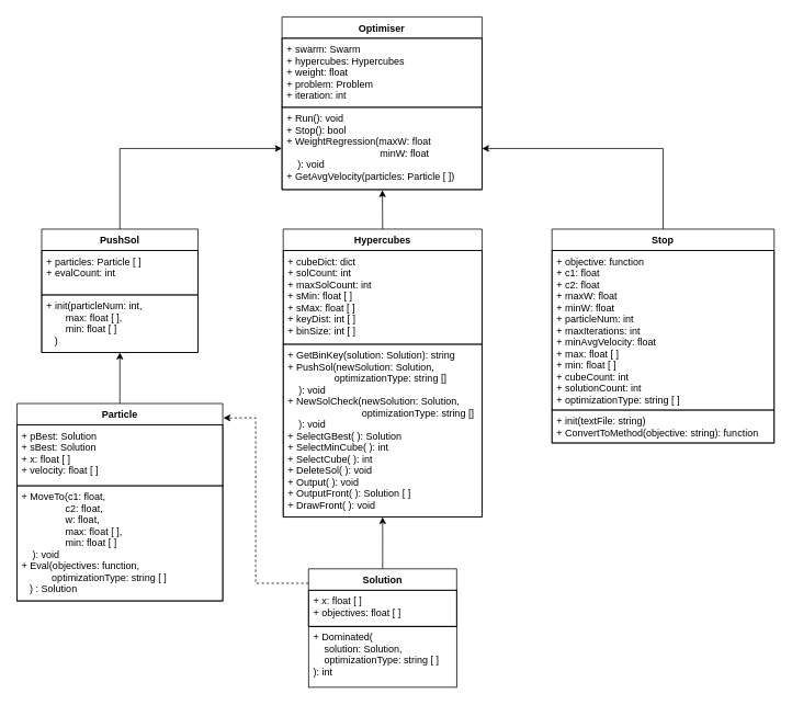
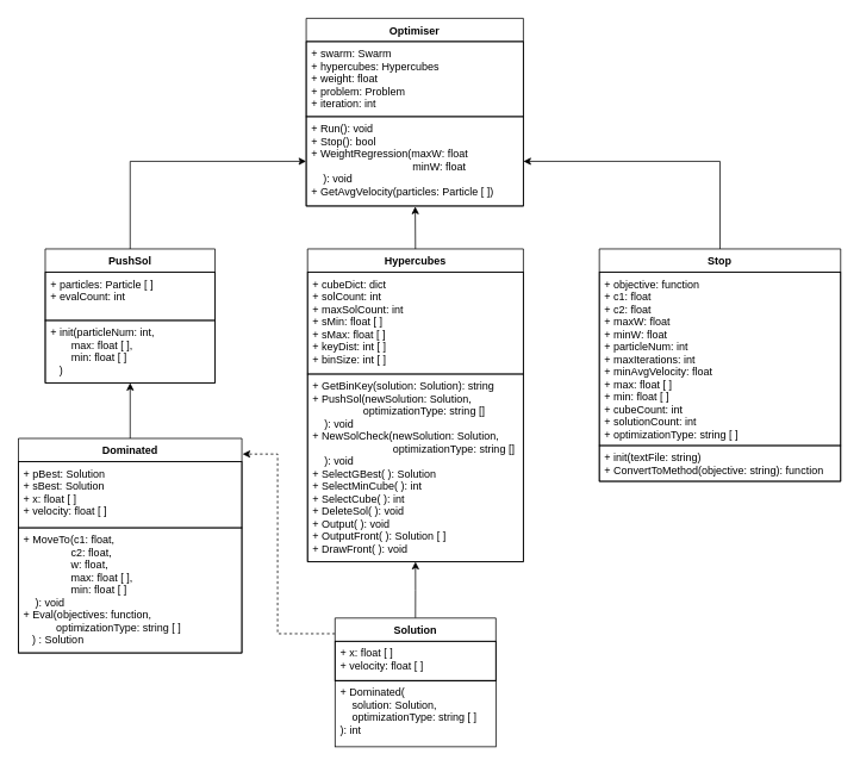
  <mxCell id="0" />
  <mxCell id="1" parent="0" />
  <mxCell id="2" value="+ Dominated(&#10;    solution: Solution,&#10;    optimizationType: string [ ]&#10;): int&#10;" style="text;fillColor=none;align=left;verticalAlign=top;spacingLeft=4;spacingRight=4;overflow=hidden;rotatable=0;points=[[0,0.5],[1,0.5]];portConstraint=eastwest;strokeColor=#000000;fontColor=#000000;" parent="1" vertex="1"><mxGeometry x="374.25" y="761" width="180" height="74" as="geometry" /></mxCell>
  <mxCell id="3" style="edgeStyle=orthogonalEdgeStyle;rounded=0;orthogonalLoop=1;jettySize=auto;html=1;exitX=0.5;exitY=0;exitDx=0;exitDy=0;fontColor=#000000;strokeColor=#000000;endArrow=classic;endFill=1;" parent="1" source="17" target="25" edge="1"><mxGeometry relative="1" as="geometry" /></mxCell>
  <mxCell id="4" style="edgeStyle=orthogonalEdgeStyle;rounded=0;orthogonalLoop=1;jettySize=auto;html=1;exitX=0.5;exitY=0;exitDx=0;exitDy=0;entryX=1;entryY=0.5;entryDx=0;entryDy=0;endArrow=classic;endFill=1;strokeColor=#000000;fontColor=#000000;" parent="1" source="12" target="25" edge="1"><mxGeometry relative="1" as="geometry" /></mxCell>
  <mxCell id="5" style="edgeStyle=orthogonalEdgeStyle;rounded=0;orthogonalLoop=1;jettySize=auto;html=1;exitX=0.5;exitY=0;exitDx=0;exitDy=0;endArrow=classic;endFill=1;strokeColor=#000000;fontColor=#000000;" parent="1" source="15" edge="1"><mxGeometry relative="1" as="geometry"><mxPoint x="464.25" y="628" as="targetPoint" /></mxGeometry></mxCell>
  <mxCell id="6" style="edgeStyle=orthogonalEdgeStyle;rounded=0;orthogonalLoop=1;jettySize=auto;html=1;exitX=0.5;exitY=0;exitDx=0;exitDy=0;entryX=0.5;entryY=1;entryDx=0;entryDy=0;entryPerimeter=0;endArrow=classic;endFill=1;strokeColor=#000000;fontColor=#000000;" parent="1" source="20" target="19" edge="1"><mxGeometry relative="1" as="geometry" /></mxCell>
  <mxCell id="7" style="edgeStyle=orthogonalEdgeStyle;rounded=0;orthogonalLoop=1;jettySize=auto;html=1;exitX=0;exitY=0.25;exitDx=0;exitDy=0;endArrow=classic;endFill=1;strokeColor=#000000;fontColor=#000000;entryX=1.003;entryY=0.073;entryDx=0;entryDy=0;entryPerimeter=0;dashed=1;" parent="1" source="15" target="20" edge="1"><mxGeometry relative="1" as="geometry"><mxPoint x="290" y="552" as="targetPoint" /><Array as="points"><mxPoint x="310" y="709" /><mxPoint x="310" y="508" /><mxPoint x="271" y="508" /></Array></mxGeometry></mxCell>
  <mxCell id="8" value="" style="endArrow=classic;html=1;exitX=0.5;exitY=0;exitDx=0;exitDy=0;entryX=0.502;entryY=1.006;entryDx=0;entryDy=0;entryPerimeter=0;" edge="1" parent="1" source="9" target="25"><mxGeometry width="50" height="50" relative="1" as="geometry"><mxPoint x="440" y="290" as="sourcePoint" /><mxPoint x="465" y="230" as="targetPoint" /></mxGeometry></mxCell>
  <mxCell id="9" value="Hypercubes" style="swimlane;fontStyle=1;align=center;verticalAlign=top;childLayout=stackLayout;horizontal=1;startSize=26;horizontalStack=0;resizeParent=1;resizeParentMax=0;resizeLast=0;collapsible=1;marginBottom=0;strokeColor=#000000;" parent="1" vertex="1"><mxGeometry x="343.5" y="278" width="241.5" height="350" as="geometry" /></mxCell>
  <mxCell id="10" value="+ cubeDict: dict&#10;+ solCount: int&#10;+ maxSolCount: int&#10;+ sMin: float [ ]&#10;+ sMax: float [ ]&#10;+ keyDist: int [ ]&#10;+ binSize: int [ ]" style="text;fillColor=none;align=left;verticalAlign=top;spacingLeft=4;spacingRight=4;overflow=hidden;rotatable=0;points=[[0,0.5],[1,0.5]];portConstraint=eastwest;fontColor=#000000;strokeColor=#000000;" parent="9" vertex="1"><mxGeometry y="26" width="241.5" height="114" as="geometry" /></mxCell>
  <mxCell id="11" value="+ GetBinKey(solution: Solution): string&#10;+ PushSol(newSolution: Solution, &#10;                 optimizationType: string []&#10;    ): void&#10;+ NewSolCheck(newSolution: Solution, &#10;                           optimizationType: string []&#10;    ): void&#10;+ SelectGBest( ): Solution&#10;+ SelectMinCube( ): int&#10;+ SelectCube( ): int&#10;+ DeleteSol( ): void&#10;+ Output( ): void&#10;+ OutputFront( ): Solution [ ]&#10;+ DrawFront( ): void" style="text;fillColor=none;align=left;verticalAlign=top;spacingLeft=4;spacingRight=4;overflow=hidden;rotatable=0;points=[[0,0.5],[1,0.5]];portConstraint=eastwest;fontColor=#000000;strokeColor=#000000;" parent="9" vertex="1"><mxGeometry y="140" width="241.5" height="210" as="geometry" /></mxCell>
  <mxCell id="12" value="Stop" style="swimlane;fontStyle=1;align=center;verticalAlign=top;childLayout=stackLayout;horizontal=1;startSize=26;horizontalStack=0;resizeParent=1;resizeParentMax=0;resizeLast=0;collapsible=1;marginBottom=0;" parent="1" vertex="1"><mxGeometry x="670" y="278" width="270" height="260" as="geometry" /></mxCell>
  <mxCell id="13" value="+ objective: function&#10;+ c1: float&#10;+ c2: float&#10;+ maxW: float&#10;+ minW: float&#10;+ particleNum: int&#10;+ maxIterations: int&#10;+ minAvgVelocity: float&#10;+ max: float [ ]&#10;+ min: float [ ]&#10;+ cubeCount: int&#10;+ solutionCount: int&#10;+ optimizationType: string [ ]" style="text;fillColor=none;align=left;verticalAlign=top;spacingLeft=4;spacingRight=4;overflow=hidden;rotatable=0;points=[[0,0.5],[1,0.5]];portConstraint=eastwest;fontColor=#000000;strokeColor=#000000;" parent="12" vertex="1"><mxGeometry y="26" width="270" height="194" as="geometry" /></mxCell>
  <mxCell id="14" value="+ init(textFile: string)&#10;+ ConvertToMethod(objective: string): function" style="text;fillColor=none;align=left;verticalAlign=top;spacingLeft=4;spacingRight=4;overflow=hidden;rotatable=0;points=[[0,0.5],[1,0.5]];portConstraint=eastwest;fontColor=#000000;strokeColor=#000000;" parent="12" vertex="1"><mxGeometry y="220" width="270" height="40" as="geometry" /></mxCell>
  <mxCell id="15" value="Solution" style="swimlane;fontStyle=1;align=center;verticalAlign=top;childLayout=stackLayout;horizontal=1;startSize=26;horizontalStack=0;resizeParent=1;resizeParentMax=0;resizeLast=0;collapsible=1;marginBottom=0;strokeColor=#000000;" parent="1" vertex="1"><mxGeometry x="374.25" y="691" width="180" height="70" as="geometry" /></mxCell>
- <mxCell id="16" value="+ x: float [ ]&#10;+ objectives: float [ ] " style="text;fillColor=none;align=left;verticalAlign=top;spacingLeft=4;spacingRight=4;overflow=hidden;rotatable=0;points=[[0,0.5],[1,0.5]];portConstraint=eastwest;strokeColor=#000000;fontColor=#000000;" parent="15" vertex="1"><mxGeometry y="26" width="180" height="44" as="geometry" /></mxCell>
+ <mxCell id="16" value="+ x: float [ ]&#10;+ velocity: float [ ] " style="text;fillColor=none;align=left;verticalAlign=top;spacingLeft=4;spacingRight=4;overflow=hidden;rotatable=0;points=[[0,0.5],[1,0.5]];portConstraint=eastwest;strokeColor=#000000;fontColor=#000000;" parent="15" vertex="1"><mxGeometry y="26" width="180" height="44" as="geometry" /></mxCell>
  <mxCell id="17" value="PushSol" style="swimlane;fontStyle=1;align=center;verticalAlign=top;childLayout=stackLayout;horizontal=1;startSize=26;horizontalStack=0;resizeParent=1;resizeParentMax=0;resizeLast=0;collapsible=1;marginBottom=0;" parent="1" vertex="1"><mxGeometry x="50" y="278" width="190" height="150" as="geometry" /></mxCell>
  <mxCell id="18" value="+ particles: Particle [ ] &#10;+ evalCount: int" style="text;fillColor=none;align=left;verticalAlign=top;spacingLeft=4;spacingRight=4;overflow=hidden;rotatable=0;points=[[0,0.5],[1,0.5]];portConstraint=eastwest;fontColor=#000000;strokeColor=#000000;" parent="17" vertex="1"><mxGeometry y="26" width="190" height="54" as="geometry" /></mxCell>
  <mxCell id="19" value="+ init(particleNum: int, &#10;       max: float [ ],&#10;       min: float [ ]&#10;   )" style="text;fillColor=none;align=left;verticalAlign=top;spacingLeft=4;spacingRight=4;overflow=hidden;rotatable=0;points=[[0,0.5],[1,0.5]];portConstraint=eastwest;fontColor=#000000;strokeColor=#000000;" parent="17" vertex="1"><mxGeometry y="80" width="190" height="70" as="geometry" /></mxCell>
- <mxCell id="20" value="Particle" style="swimlane;fontStyle=1;align=center;verticalAlign=top;childLayout=stackLayout;horizontal=1;startSize=26;horizontalStack=0;resizeParent=1;resizeParentMax=0;resizeLast=0;collapsible=1;marginBottom=0;strokeColor=#000000;" parent="1" vertex="1"><mxGeometry x="20" y="490" width="250" height="240" as="geometry" /></mxCell>
+ <mxCell id="20" value="Dominated" style="swimlane;fontStyle=1;align=center;verticalAlign=top;childLayout=stackLayout;horizontal=1;startSize=26;horizontalStack=0;resizeParent=1;resizeParentMax=0;resizeLast=0;collapsible=1;marginBottom=0;strokeColor=#000000;" parent="1" vertex="1"><mxGeometry x="20" y="490" width="250" height="240" as="geometry" /></mxCell>
  <mxCell id="21" value="+ pBest: Solution&#10;+ sBest: Solution&#10;+ x: float [ ]&#10;+ velocity: float [ ]" style="text;fillColor=none;align=left;verticalAlign=top;spacingLeft=4;spacingRight=4;overflow=hidden;rotatable=0;points=[[0,0.5],[1,0.5]];portConstraint=eastwest;fontColor=#000000;strokeColor=#000000;" parent="20" vertex="1"><mxGeometry y="26" width="250" height="74" as="geometry" /></mxCell>
  <mxCell id="22" value="+ MoveTo(c1: float, &#10;                c2: float, &#10;                w: float, &#10;                max: float [ ], &#10;                min: float [ ]&#10;    ): void&#10;+ Eval(objectives: function, &#10;           optimizationType: string [ ]&#10;   ) : Solution" style="text;fillColor=none;align=left;verticalAlign=top;spacingLeft=4;spacingRight=4;overflow=hidden;rotatable=0;points=[[0,0.5],[1,0.5]];portConstraint=eastwest;fontColor=#000000;strokeColor=#000000;" parent="20" vertex="1"><mxGeometry y="100" width="250" height="140" as="geometry" /></mxCell>
  <mxCell id="23" value="Optimiser" style="swimlane;fontStyle=1;align=center;verticalAlign=top;childLayout=stackLayout;horizontal=1;startSize=26;horizontalStack=0;resizeParent=1;resizeParentMax=0;resizeLast=0;collapsible=1;marginBottom=0;" parent="1" vertex="1"><mxGeometry x="342" width="243" height="210" as="geometry" y="20" /></mxCell>
  <mxCell id="24" value="+ swarm: Swarm&#10;+ hypercubes: Hypercubes&#10;+ weight: float&#10;+ problem: Problem&#10;+ iteration: int" style="text;fillColor=none;align=left;verticalAlign=top;spacingLeft=4;spacingRight=4;overflow=hidden;rotatable=0;points=[[0,0.5],[1,0.5]];portConstraint=eastwest;fontColor=#000000;strokeColor=#000000;" parent="23" vertex="1"><mxGeometry y="26" width="243" height="84" as="geometry" /></mxCell>
  <mxCell id="25" value="+ Run(): void&#10;+ Stop(): bool&#10;+ WeightRegression(maxW: float&#10;                                  minW: float &#10;    ): void&#10;+ GetAvgVelocity(particles: Particle [ ])&#10;" style="text;fillColor=none;align=left;verticalAlign=top;spacingLeft=4;spacingRight=4;overflow=hidden;rotatable=0;points=[[0,0.5],[1,0.5]];portConstraint=eastwest;fontColor=#000000;strokeColor=#000000;" parent="23" vertex="1"><mxGeometry y="110" width="243" height="100" as="geometry" /></mxCell>
